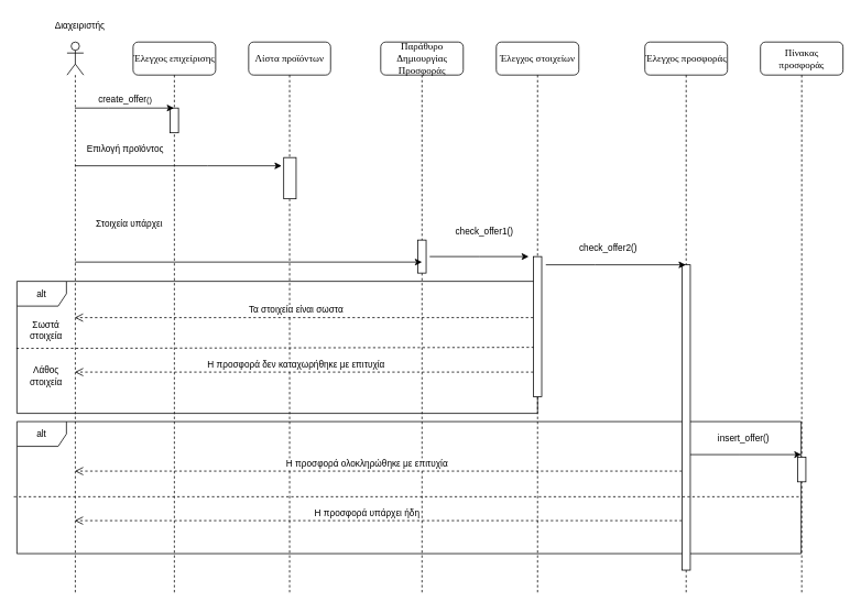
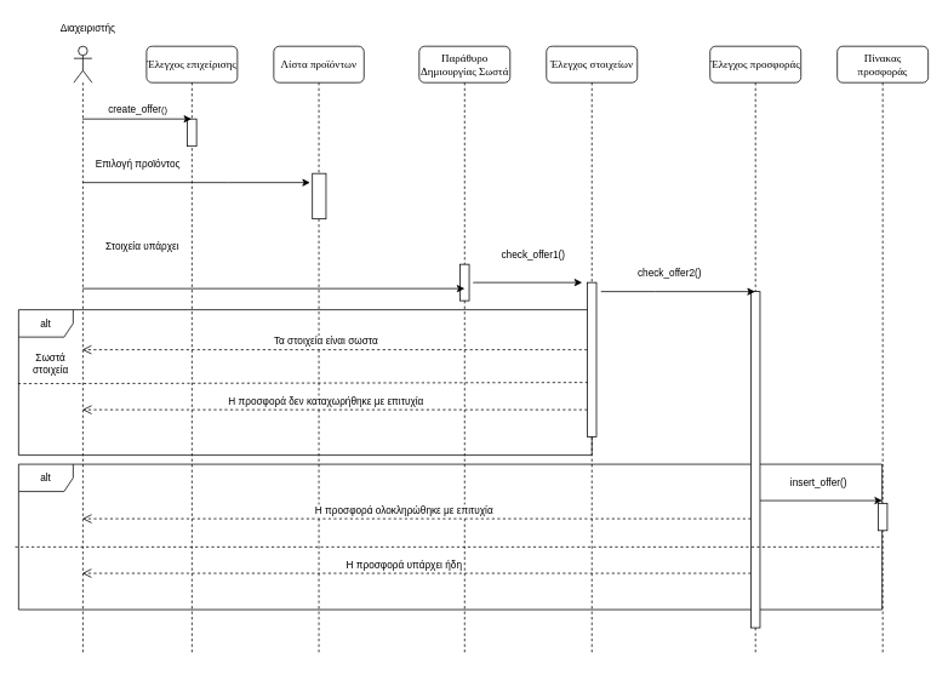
  <mxCell id="0" />
  <mxCell id="1" parent="0" />
  <mxCell id="2" value="alt" style="shape=umlFrame;whiteSpace=wrap;html=1;fontSize=11;" vertex="1" parent="1"><mxGeometry x="20" y="510" width="950" height="160" as="geometry" /></mxCell>
  <mxCell id="3" value="Λίστα προϊόντων" style="shape=umlLifeline;perimeter=lifelinePerimeter;whiteSpace=wrap;html=1;container=1;collapsible=0;recursiveResize=0;outlineConnect=0;rounded=1;shadow=0;comic=0;labelBackgroundColor=none;strokeWidth=1;fontFamily=Verdana;fontSize=12;align=center;" parent="1" vertex="1"><mxGeometry x="300.72" y="50" width="99.28" height="670" as="geometry" /></mxCell>
  <mxCell id="4" value="" style="html=1;points=[];perimeter=orthogonalPerimeter;rounded=0;shadow=0;comic=0;labelBackgroundColor=none;strokeWidth=1;fontFamily=Verdana;fontSize=12;align=center;" parent="3" vertex="1"><mxGeometry x="42.5" y="140" width="15" height="50" as="geometry" /></mxCell>
  <mxCell id="5" value="alt" style="shape=umlFrame;whiteSpace=wrap;html=1;fontSize=11;" vertex="1" parent="3"><mxGeometry x="-280.72" y="290" width="630.72" height="160" as="geometry" /></mxCell>
  <mxCell id="6" value="" style="endArrow=none;dashed=1;html=1;rounded=0;fontSize=11;entryX=1.001;entryY=0.5;entryDx=0;entryDy=0;entryPerimeter=0;exitX=-0.001;exitY=0.508;exitDx=0;exitDy=0;exitPerimeter=0;" edge="1" parent="3" source="5" target="5"><mxGeometry width="50" height="50" relative="1" as="geometry"><mxPoint x="40" y="340" as="sourcePoint" /><mxPoint x="90" y="290" as="targetPoint" /></mxGeometry></mxCell>
  <mxCell id="7" value="" style="endArrow=classic;html=1;rounded=0;fontSize=11;" edge="1" parent="3"><mxGeometry width="50" height="50" relative="1" as="geometry"><mxPoint x="219.28" y="260" as="sourcePoint" /><mxPoint x="339.28" y="260" as="targetPoint" /><Array as="points"><mxPoint x="279.28" y="260" /></Array></mxGeometry></mxCell>
  <mxCell id="8" value="&lt;span lang=&quot;EL&quot;&gt;Τα στοιχεία είναι σωστα&lt;br&gt;&lt;/span&gt;" style="html=1;verticalAlign=bottom;endArrow=open;dashed=1;endSize=8;rounded=0;fontSize=11;exitX=0.124;exitY=0.483;exitDx=0;exitDy=0;exitPerimeter=0;" edge="1" parent="3"><mxGeometry x="0.038" relative="1" as="geometry"><mxPoint x="344.78" y="334" as="sourcePoint" /><mxPoint x="-210.72" y="334" as="targetPoint" /><mxPoint as="offset" /></mxGeometry></mxCell>
  <mxCell id="9" value="Σωστά&lt;br&gt;στοιχεία" style="text;html=1;align=center;verticalAlign=middle;resizable=0;points=[];autosize=1;strokeColor=none;fillColor=none;fontSize=11;" vertex="1" parent="3"><mxGeometry x="-270.72" y="335" width="50" height="30" as="geometry" /></mxCell>
- <mxCell id="10" value="Παράθυρο Δημιουργίας Προσφοράς" style="shape=umlLifeline;perimeter=lifelinePerimeter;whiteSpace=wrap;html=1;container=1;collapsible=0;recursiveResize=0;outlineConnect=0;rounded=1;shadow=0;comic=0;labelBackgroundColor=none;strokeWidth=1;fontFamily=Verdana;fontSize=12;align=center;" parent="1" vertex="1"><mxGeometry x="460.72" y="50" width="100" height="670" as="geometry" /></mxCell>
+ <mxCell id="10" value="Παράθυρο Δημιουργίας Σωστά" style="shape=umlLifeline;perimeter=lifelinePerimeter;whiteSpace=wrap;html=1;container=1;collapsible=0;recursiveResize=0;outlineConnect=0;rounded=1;shadow=0;comic=0;labelBackgroundColor=none;strokeWidth=1;fontFamily=Verdana;fontSize=12;align=center;" parent="1" vertex="1"><mxGeometry x="460.72" y="50" width="100" height="670" as="geometry" /></mxCell>
  <mxCell id="11" value="" style="html=1;points=[];perimeter=orthogonalPerimeter;rounded=0;shadow=0;comic=0;labelBackgroundColor=none;strokeWidth=1;fontFamily=Verdana;fontSize=12;align=center;" vertex="1" parent="10"><mxGeometry x="45" y="240" width="10" height="40" as="geometry" /></mxCell>
  <mxCell id="12" value="&lt;span lang=&quot;EL&quot;&gt;Η προσφορά δεν καταχωρήθηκε με επιτυχία&lt;/span&gt;" style="html=1;verticalAlign=bottom;endArrow=open;dashed=1;endSize=8;rounded=0;fontSize=11;exitX=0.124;exitY=0.483;exitDx=0;exitDy=0;exitPerimeter=0;" edge="1" parent="10" target="22"><mxGeometry x="0.038" relative="1" as="geometry"><mxPoint x="185" y="400.0" as="sourcePoint" /><mxPoint x="-231.74" y="400.0" as="targetPoint" /><mxPoint as="offset" /></mxGeometry></mxCell>
  <mxCell id="13" value="&lt;span lang=&quot;EL&quot;&gt;Η προσφορά υπάρχει ήδη&lt;br&gt;&lt;/span&gt;" style="html=1;verticalAlign=bottom;endArrow=open;dashed=1;endSize=8;rounded=0;fontSize=11;exitX=0.124;exitY=0.483;exitDx=0;exitDy=0;exitPerimeter=0;" edge="1" parent="10"><mxGeometry x="0.038" relative="1" as="geometry"><mxPoint x="364.96" y="580.0" as="sourcePoint" /><mxPoint x="-370.716" y="580.0" as="targetPoint" /><mxPoint as="offset" /></mxGeometry></mxCell>
  <mxCell id="14" value="Έλεγχος στοιχείων" style="shape=umlLifeline;perimeter=lifelinePerimeter;whiteSpace=wrap;html=1;container=1;collapsible=0;recursiveResize=0;outlineConnect=0;rounded=1;shadow=0;comic=0;labelBackgroundColor=none;strokeWidth=1;fontFamily=Verdana;fontSize=12;align=center;" parent="1" vertex="1"><mxGeometry x="600.72" y="50" width="100" height="670" as="geometry" /></mxCell>
  <mxCell id="15" value="" style="html=1;points=[];perimeter=orthogonalPerimeter;rounded=0;shadow=0;comic=0;labelBackgroundColor=none;strokeWidth=1;fontFamily=Verdana;fontSize=12;align=center;" vertex="1" parent="14"><mxGeometry x="45" y="260" width="10" height="170" as="geometry" /></mxCell>
  <mxCell id="16" value="&lt;span lang=&quot;EL&quot;&gt;Η προσφορά ολοκληρώθηκε με επιτυχία&lt;br&gt;&lt;/span&gt;" style="html=1;verticalAlign=bottom;endArrow=open;dashed=1;endSize=8;rounded=0;fontSize=11;exitX=0.124;exitY=0.483;exitDx=0;exitDy=0;exitPerimeter=0;" edge="1" parent="14" target="22"><mxGeometry x="0.038" relative="1" as="geometry"><mxPoint x="225.0" y="520" as="sourcePoint" /><mxPoint x="-330.5" y="520" as="targetPoint" /><mxPoint as="offset" /></mxGeometry></mxCell>
  <mxCell id="17" value="Έλεγχος επιχείρισης" style="shape=umlLifeline;perimeter=lifelinePerimeter;whiteSpace=wrap;html=1;container=1;collapsible=0;recursiveResize=0;outlineConnect=0;rounded=1;shadow=0;comic=0;labelBackgroundColor=none;strokeWidth=1;fontFamily=Verdana;fontSize=12;align=center;" parent="1" vertex="1"><mxGeometry x="160.72" y="50" width="100" height="670" as="geometry" /></mxCell>
  <mxCell id="18" value="" style="html=1;points=[];perimeter=orthogonalPerimeter;rounded=0;shadow=0;comic=0;labelBackgroundColor=none;strokeWidth=1;fontFamily=Verdana;fontSize=12;align=center;" parent="17" vertex="1"><mxGeometry x="45" y="80" width="10" height="30" as="geometry" /></mxCell>
  <mxCell id="19" value="&lt;font style=&quot;font-size: 11px;&quot;&gt;create_offer&lt;/font&gt;()" style="text;html=1;align=center;verticalAlign=middle;resizable=0;points=[];autosize=1;strokeColor=none;fillColor=none;fontSize=10;" vertex="1" parent="17"><mxGeometry x="-50" y="60" width="80" height="20" as="geometry" /></mxCell>
  <mxCell id="20" value="Στοιχεία υπάρχει" style="text;html=1;align=center;verticalAlign=middle;resizable=0;points=[];autosize=1;strokeColor=none;fillColor=none;fontSize=11;" vertex="1" parent="17"><mxGeometry x="-60" y="210" width="110" height="20" as="geometry" /></mxCell>
  <mxCell id="21" value="Επιλογή προϊόντος" style="text;html=1;align=center;verticalAlign=middle;resizable=0;points=[];autosize=1;strokeColor=none;fillColor=none;fontSize=11;" vertex="1" parent="17"><mxGeometry x="-65" y="120" width="110" height="20" as="geometry" /></mxCell>
  <mxCell id="22" value="" style="shape=umlLifeline;participant=umlActor;perimeter=lifelinePerimeter;whiteSpace=wrap;html=1;container=1;collapsible=0;recursiveResize=0;verticalAlign=top;spacingTop=36;outlineConnect=0;fontSize=10;" vertex="1" parent="1"><mxGeometry x="80.72" y="50" width="20" height="670" as="geometry" /></mxCell>
  <mxCell id="23" value="" style="endArrow=classic;html=1;rounded=0;fontSize=10;" edge="1" parent="1" source="22" target="17"><mxGeometry width="50" height="50" relative="1" as="geometry"><mxPoint x="270.72" y="330" as="sourcePoint" /><mxPoint x="320.72" y="280" as="targetPoint" /><Array as="points"><mxPoint x="130.72" y="130" /></Array></mxGeometry></mxCell>
  <mxCell id="24" value="" style="endArrow=classic;html=1;rounded=0;fontSize=11;entryX=0.5;entryY=0.398;entryDx=0;entryDy=0;entryPerimeter=0;" edge="1" parent="1" source="22" target="10"><mxGeometry width="50" height="50" relative="1" as="geometry"><mxPoint x="270.72" y="330" as="sourcePoint" /><mxPoint x="320.72" y="280" as="targetPoint" /></mxGeometry></mxCell>
  <mxCell id="25" value="Διαχειριστής" style="text;html=1;align=center;verticalAlign=middle;resizable=0;points=[];autosize=1;strokeColor=none;fillColor=none;fontSize=11;" vertex="1" parent="1"><mxGeometry x="55.72" y="20" width="80" height="20" as="geometry" /></mxCell>
  <mxCell id="26" value="" style="endArrow=classic;html=1;rounded=0;fontSize=11;" edge="1" parent="1" source="22"><mxGeometry width="50" height="50" relative="1" as="geometry"><mxPoint x="360.72" y="310" as="sourcePoint" /><mxPoint x="340.72" y="200" as="targetPoint" /><Array as="points"><mxPoint x="250.72" y="200" /></Array></mxGeometry></mxCell>
  <mxCell id="27" value="check_offer1()" style="text;html=1;align=center;verticalAlign=middle;resizable=0;points=[];autosize=1;strokeColor=none;fillColor=none;fontSize=11;" vertex="1" parent="1"><mxGeometry x="540.72" y="270" width="90" height="20" as="geometry" /></mxCell>
  <mxCell id="28" value="Έλεγχος προσφοράς" style="shape=umlLifeline;perimeter=lifelinePerimeter;whiteSpace=wrap;html=1;container=1;collapsible=0;recursiveResize=0;outlineConnect=0;rounded=1;shadow=0;comic=0;labelBackgroundColor=none;strokeWidth=1;fontFamily=Verdana;fontSize=12;align=center;" vertex="1" parent="1"><mxGeometry x="780.72" y="50" width="100" height="670" as="geometry" /></mxCell>
  <mxCell id="29" value="" style="html=1;points=[];perimeter=orthogonalPerimeter;rounded=0;shadow=0;comic=0;labelBackgroundColor=none;strokeWidth=1;fontFamily=Verdana;fontSize=12;align=center;" vertex="1" parent="28"><mxGeometry x="45" y="270" width="10" height="370" as="geometry" /></mxCell>
  <mxCell id="30" value="Πίνακας προσφοράς" style="shape=umlLifeline;perimeter=lifelinePerimeter;whiteSpace=wrap;html=1;container=1;collapsible=0;recursiveResize=0;outlineConnect=0;rounded=1;shadow=0;comic=0;labelBackgroundColor=none;strokeWidth=1;fontFamily=Verdana;fontSize=12;align=center;" vertex="1" parent="1"><mxGeometry x="920.72" y="50" width="100" height="670" as="geometry" /></mxCell>
  <mxCell id="31" value="" style="endArrow=classic;html=1;rounded=0;fontSize=11;" edge="1" parent="30" target="30"><mxGeometry width="50" height="50" relative="1" as="geometry"><mxPoint x="-85" y="500.0" as="sourcePoint" /><mxPoint x="35" y="500.0" as="targetPoint" /><Array as="points"><mxPoint x="-25" y="500" /></Array></mxGeometry></mxCell>
  <mxCell id="32" value="" style="html=1;points=[];perimeter=orthogonalPerimeter;rounded=0;shadow=0;comic=0;labelBackgroundColor=none;strokeWidth=1;fontFamily=Verdana;fontSize=12;align=center;" vertex="1" parent="30"><mxGeometry x="45" y="503" width="10" height="30" as="geometry" /></mxCell>
  <mxCell id="33" value="" style="endArrow=classic;html=1;rounded=0;fontSize=11;" edge="1" parent="1" target="28"><mxGeometry width="50" height="50" relative="1" as="geometry"><mxPoint x="660.72" y="320" as="sourcePoint" /><mxPoint x="780.72" y="320" as="targetPoint" /><Array as="points"><mxPoint x="720.72" y="320" /></Array></mxGeometry></mxCell>
  <mxCell id="34" value="check_offer2()" style="text;html=1;align=center;verticalAlign=middle;resizable=0;points=[];autosize=1;strokeColor=none;fillColor=none;fontSize=11;" vertex="1" parent="1"><mxGeometry x="690.72" y="290" width="90" height="20" as="geometry" /></mxCell>
- <mxCell id="35" value="Λάθος &lt;br&gt;στοιχεία" style="text;html=1;align=center;verticalAlign=middle;resizable=0;points=[];autosize=1;strokeColor=none;fillColor=none;fontSize=11;" vertex="1" parent="1"><mxGeometry x="30" y="440" width="50" height="30" as="geometry" /></mxCell>
  <mxCell id="36" value="insert_offer()" style="text;html=1;align=center;verticalAlign=middle;resizable=0;points=[];autosize=1;strokeColor=none;fillColor=none;fontSize=11;" vertex="1" parent="1"><mxGeometry x="860" y="520" width="80" height="20" as="geometry" /></mxCell>
  <mxCell id="37" value="" style="endArrow=none;dashed=1;html=1;rounded=0;fontSize=11;exitX=-0.004;exitY=0.569;exitDx=0;exitDy=0;exitPerimeter=0;" edge="1" parent="1" source="2" target="30"><mxGeometry width="50" height="50" relative="1" as="geometry"><mxPoint x="209.999" y="599.28" as="sourcePoint" /><mxPoint x="830.22" y="599.28" as="targetPoint" /></mxGeometry></mxCell>
